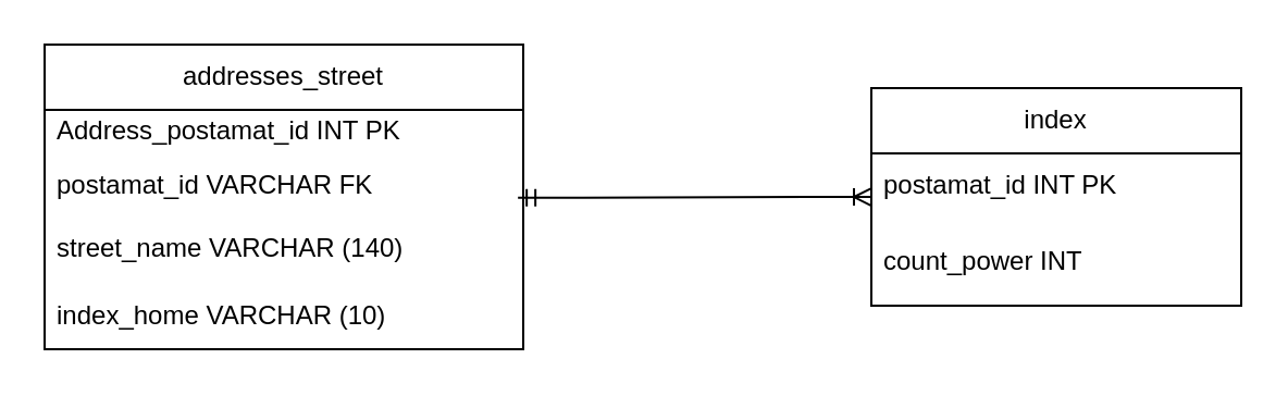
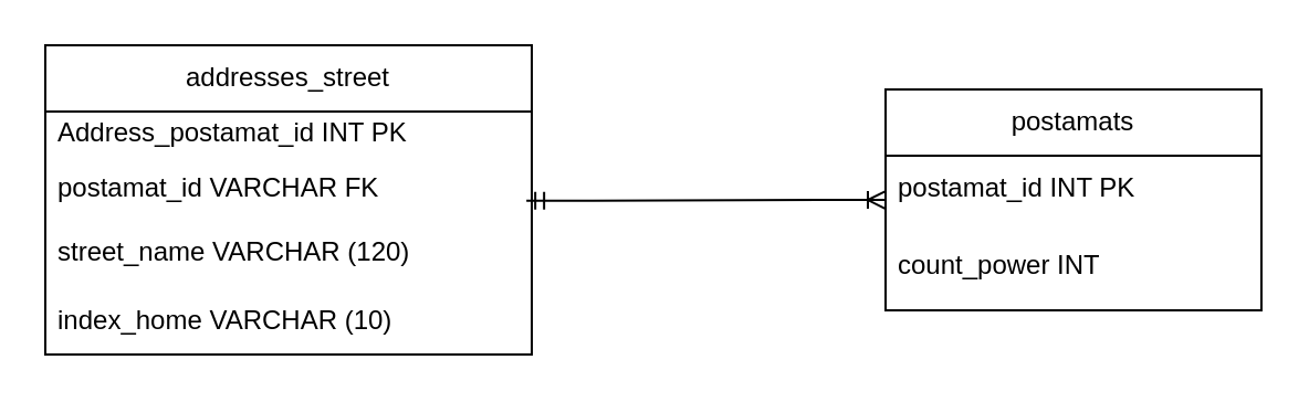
  <mxCell id="0" />
  <mxCell id="1" parent="0" />
- <mxCell id="2" value="index" style="swimlane;fontStyle=0;childLayout=stackLayout;horizontal=1;startSize=30;horizontalStack=0;resizeParent=1;resizeParentMax=0;resizeLast=0;collapsible=1;marginBottom=0;whiteSpace=wrap;html=1;" vertex="1" parent="1"><mxGeometry x="400" y="40" width="170" height="100" as="geometry"><mxRectangle x="414" y="215" width="100" height="30" as="alternateBounds" /></mxGeometry></mxCell>
+ <mxCell id="2" value="postamats" style="swimlane;fontStyle=0;childLayout=stackLayout;horizontal=1;startSize=30;horizontalStack=0;resizeParent=1;resizeParentMax=0;resizeLast=0;collapsible=1;marginBottom=0;whiteSpace=wrap;html=1;" vertex="1" parent="1"><mxGeometry x="400" y="40" width="170" height="100" as="geometry"><mxRectangle x="414" y="215" width="100" height="30" as="alternateBounds" /></mxGeometry></mxCell>
  <mxCell id="3" value="postamat_id INT PK" style="text;strokeColor=none;fillColor=none;align=left;verticalAlign=middle;spacingLeft=4;spacingRight=4;overflow=hidden;points=[[0,0.5],[1,0.5]];portConstraint=eastwest;rotatable=0;whiteSpace=wrap;html=1;" vertex="1" parent="2"><mxGeometry y="30" width="170" height="30" as="geometry" /></mxCell>
  <mxCell id="4" value="count_power INT" style="text;strokeColor=none;fillColor=none;align=left;verticalAlign=middle;spacingLeft=4;spacingRight=4;overflow=hidden;points=[[0,0.5],[1,0.5]];portConstraint=eastwest;rotatable=0;whiteSpace=wrap;html=1;" vertex="1" parent="2"><mxGeometry y="60" width="170" height="40" as="geometry" /></mxCell>
  <mxCell id="5" value="addresses_street" style="swimlane;fontStyle=0;childLayout=stackLayout;horizontal=1;startSize=30;horizontalStack=0;resizeParent=1;resizeParentMax=0;resizeLast=0;collapsible=1;marginBottom=0;whiteSpace=wrap;html=1;" vertex="1" parent="1"><mxGeometry x="20" y="20" width="220" height="140" as="geometry"><mxRectangle x="40" y="190" width="160" height="30" as="alternateBounds" /></mxGeometry></mxCell>
  <mxCell id="6" value="Address_postamat_id INT PK" style="text;strokeColor=none;fillColor=none;align=left;verticalAlign=middle;spacingLeft=4;spacingRight=4;overflow=hidden;points=[[0,0.5],[1,0.5]];portConstraint=eastwest;rotatable=0;whiteSpace=wrap;html=1;" vertex="1" parent="5"><mxGeometry y="30" width="220" height="20" as="geometry" /></mxCell>
  <mxCell id="7" value="postamat_id VARCHAR FK" style="text;strokeColor=none;fillColor=none;align=left;verticalAlign=middle;spacingLeft=4;spacingRight=4;overflow=hidden;points=[[0,0.5],[1,0.5]];portConstraint=eastwest;rotatable=0;whiteSpace=wrap;html=1;" vertex="1" parent="5"><mxGeometry y="50" width="220" height="30" as="geometry" /></mxCell>
- <mxCell id="8" value="street_name VARCHAR (140)" style="text;strokeColor=none;fillColor=none;spacingLeft=4;spacingRight=4;overflow=hidden;rotatable=0;points=[[0,0.5],[1,0.5]];portConstraint=eastwest;fontSize=12;whiteSpace=wrap;html=1;" vertex="1" parent="5"><mxGeometry y="80" width="220" height="30" as="geometry" /></mxCell>
+ <mxCell id="8" value="street_name VARCHAR (120)" style="text;strokeColor=none;fillColor=none;spacingLeft=4;spacingRight=4;overflow=hidden;rotatable=0;points=[[0,0.5],[1,0.5]];portConstraint=eastwest;fontSize=12;whiteSpace=wrap;html=1;" vertex="1" parent="5"><mxGeometry y="80" width="220" height="30" as="geometry" /></mxCell>
  <mxCell id="9" value="&lt;div&gt;&lt;span style=&quot;background-color: initial;&quot;&gt;index_home VARCHAR (10)&lt;/span&gt;&lt;/div&gt;" style="text;strokeColor=none;fillColor=none;align=left;verticalAlign=middle;spacingLeft=4;spacingRight=4;overflow=hidden;points=[[0,0.5],[1,0.5]];portConstraint=eastwest;rotatable=0;whiteSpace=wrap;html=1;" vertex="1" parent="5"><mxGeometry y="110" width="220" height="30" as="geometry" /></mxCell>
  <mxCell id="10" value="" style="edgeStyle=entityRelationEdgeStyle;fontSize=12;html=1;endArrow=ERoneToMany;startArrow=ERmandOne;rounded=0;exitX=0.989;exitY=0.678;exitDx=0;exitDy=0;exitPerimeter=0;entryX=0;entryY=0.667;entryDx=0;entryDy=0;entryPerimeter=0;" edge="1" parent="1" source="7" target="3"><mxGeometry width="100" height="100" relative="1" as="geometry"><mxPoint x="170" y="50" as="sourcePoint" /><mxPoint x="280" y="-10" as="targetPoint" /></mxGeometry></mxCell>
